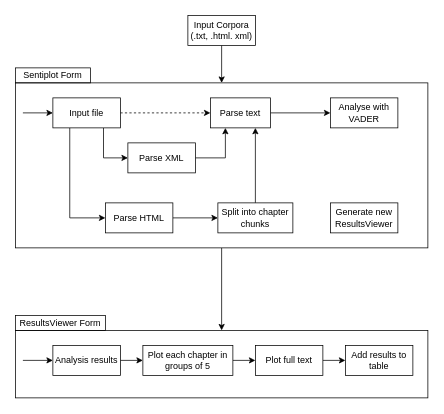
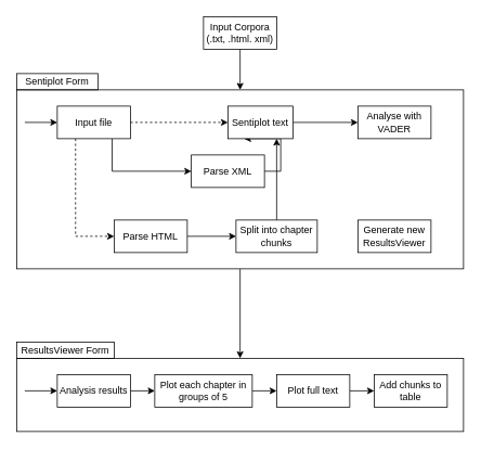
  <mxCell id="0" />
  <mxCell id="1" parent="0" />
  <mxCell id="2" style="edgeStyle=orthogonalEdgeStyle;rounded=0;orthogonalLoop=1;jettySize=auto;html=1;exitX=0.5;exitY=1;exitDx=0;exitDy=0;entryX=0.5;entryY=0;entryDx=0;entryDy=0;" parent="1" source="3" target="22" edge="1"><mxGeometry relative="1" as="geometry" /></mxCell>
  <mxCell id="3" value="" style="rounded=0;whiteSpace=wrap;html=1;" parent="1" vertex="1"><mxGeometry x="20" y="110" width="550" height="220" as="geometry" /></mxCell>
  <mxCell id="4" value="Sentiplot Form" style="text;html=1;strokeColor=#000000;fillColor=none;align=center;verticalAlign=middle;whiteSpace=wrap;rounded=0;" parent="1" vertex="1"><mxGeometry x="20" y="90" width="100" height="20" as="geometry" /></mxCell>
  <mxCell id="5" style="edgeStyle=orthogonalEdgeStyle;rounded=0;orthogonalLoop=1;jettySize=auto;html=1;exitX=1;exitY=0.5;exitDx=0;exitDy=0;entryX=0.25;entryY=1;entryDx=0;entryDy=0;" parent="1" source="6" target="10" edge="1"><mxGeometry relative="1" as="geometry" /></mxCell>
- <mxCell id="6" value="Parse XML" style="rounded=0;whiteSpace=wrap;html=1;strokeColor=#000000;" parent="1" vertex="1"><mxGeometry x="170" y="190" width="90" height="40" as="geometry" /></mxCell>
+ <mxCell id="6" value="Parse XML" style="rounded=0;whiteSpace=wrap;html=1;strokeColor=#000000;" parent="1" vertex="1"><mxGeometry x="235" y="190" width="90" height="40" as="geometry" /></mxCell>
  <mxCell id="7" style="edgeStyle=orthogonalEdgeStyle;rounded=0;orthogonalLoop=1;jettySize=auto;html=1;exitX=1;exitY=0.5;exitDx=0;exitDy=0;entryX=0;entryY=0.5;entryDx=0;entryDy=0;" parent="1" source="8" target="12" edge="1"><mxGeometry relative="1" as="geometry" /></mxCell>
  <mxCell id="8" value="Parse HTML" style="rounded=0;whiteSpace=wrap;html=1;strokeColor=#000000;" parent="1" vertex="1"><mxGeometry x="140" y="270" width="90" height="40" as="geometry" /></mxCell>
  <mxCell id="9" style="edgeStyle=orthogonalEdgeStyle;rounded=0;orthogonalLoop=1;jettySize=auto;html=1;exitX=1;exitY=0.5;exitDx=0;exitDy=0;entryX=0;entryY=0.5;entryDx=0;entryDy=0;" parent="1" source="10" target="17" edge="1"><mxGeometry relative="1" as="geometry" /></mxCell>
- <mxCell id="10" value="Parse text" style="rounded=0;whiteSpace=wrap;html=1;strokeColor=#000000;" parent="1" vertex="1"><mxGeometry x="280" y="130" width="80" height="40" as="geometry" /></mxCell>
+ <mxCell id="10" value="Sentiplot text" style="rounded=0;whiteSpace=wrap;html=1;strokeColor=#000000;" parent="1" vertex="1"><mxGeometry x="280" y="130" width="80" height="40" as="geometry" /></mxCell>
  <mxCell id="11" style="edgeStyle=orthogonalEdgeStyle;rounded=0;orthogonalLoop=1;jettySize=auto;html=1;exitX=0.5;exitY=0;exitDx=0;exitDy=0;entryX=0.75;entryY=1;entryDx=0;entryDy=0;" parent="1" source="12" target="10" edge="1"><mxGeometry relative="1" as="geometry" /></mxCell>
  <mxCell id="12" value="Split into chapter chunks" style="rounded=0;whiteSpace=wrap;html=1;strokeColor=#000000;" parent="1" vertex="1"><mxGeometry x="290" y="270" width="100" height="40" as="geometry" /></mxCell>
  <mxCell id="13" style="edgeStyle=orthogonalEdgeStyle;rounded=0;orthogonalLoop=1;jettySize=auto;html=1;exitX=0.75;exitY=1;exitDx=0;exitDy=0;entryX=0;entryY=0.5;entryDx=0;entryDy=0;" parent="1" source="16" target="6" edge="1"><mxGeometry relative="1" as="geometry" /></mxCell>
- <mxCell id="14" style="edgeStyle=orthogonalEdgeStyle;rounded=0;orthogonalLoop=1;jettySize=auto;html=1;exitX=0.25;exitY=1;exitDx=0;exitDy=0;entryX=0;entryY=0.5;entryDx=0;entryDy=0;" parent="1" source="16" target="8" edge="1"><mxGeometry relative="1" as="geometry" /></mxCell>
+ <mxCell id="14" style="edgeStyle=orthogonalEdgeStyle;rounded=0;orthogonalLoop=1;jettySize=auto;html=1;exitX=0.25;exitY=1;exitDx=0;exitDy=0;entryX=0;entryY=0.5;entryDx=0;entryDy=0;dashed=1;" parent="1" source="16" target="8" edge="1"><mxGeometry relative="1" as="geometry" /></mxCell>
  <mxCell id="15" style="edgeStyle=orthogonalEdgeStyle;rounded=0;orthogonalLoop=1;jettySize=auto;html=1;exitX=1;exitY=0.5;exitDx=0;exitDy=0;entryX=0;entryY=0.5;entryDx=0;entryDy=0;dashed=1;" parent="1" source="16" target="10" edge="1"><mxGeometry relative="1" as="geometry" /></mxCell>
  <mxCell id="16" value="Input file" style="rounded=0;whiteSpace=wrap;html=1;strokeColor=#000000;" parent="1" vertex="1"><mxGeometry x="70" y="130" width="90" height="40" as="geometry" /></mxCell>
  <mxCell id="17" value="Analyse with VADER" style="rounded=0;whiteSpace=wrap;html=1;strokeColor=#000000;" parent="1" vertex="1"><mxGeometry x="440" y="130" width="90" height="40" as="geometry" /></mxCell>
  <mxCell id="18" value="" style="endArrow=classic;html=1;entryX=0;entryY=0.5;entryDx=0;entryDy=0;" parent="1" target="16" edge="1"><mxGeometry width="50" height="50" relative="1" as="geometry"><mxPoint x="30" y="150" as="sourcePoint" /><mxPoint x="70" y="150" as="targetPoint" /></mxGeometry></mxCell>
  <mxCell id="19" value="Generate new ResultsViewer" style="rounded=0;whiteSpace=wrap;html=1;strokeColor=#000000;" parent="1" vertex="1"><mxGeometry x="440" y="270" width="90" height="40" as="geometry" /></mxCell>
  <mxCell id="20" style="edgeStyle=orthogonalEdgeStyle;rounded=0;orthogonalLoop=1;jettySize=auto;html=1;exitX=0.5;exitY=1;exitDx=0;exitDy=0;entryX=0.5;entryY=0;entryDx=0;entryDy=0;" parent="1" source="21" target="3" edge="1"><mxGeometry relative="1" as="geometry" /></mxCell>
  <mxCell id="21" value="Input Corpora (.txt, .html. xml)" style="rounded=0;whiteSpace=wrap;html=1;strokeColor=#000000;" parent="1" vertex="1"><mxGeometry x="250" y="20" width="90" height="40" as="geometry" /></mxCell>
  <mxCell id="22" value="" style="rounded=0;whiteSpace=wrap;html=1;" parent="1" vertex="1"><mxGeometry x="20" y="440" width="550" height="90" as="geometry" /></mxCell>
  <mxCell id="23" value="ResultsViewer Form" style="text;html=1;strokeColor=#000000;fillColor=none;align=center;verticalAlign=middle;whiteSpace=wrap;rounded=0;" parent="1" vertex="1"><mxGeometry x="20" y="420" width="120" height="20" as="geometry" /></mxCell>
  <mxCell id="24" style="edgeStyle=orthogonalEdgeStyle;rounded=0;orthogonalLoop=1;jettySize=auto;html=1;exitX=1;exitY=0.5;exitDx=0;exitDy=0;entryX=0;entryY=0.5;entryDx=0;entryDy=0;" parent="1" source="25" target="28" edge="1"><mxGeometry relative="1" as="geometry" /></mxCell>
  <mxCell id="25" value="Analysis results&lt;span style=&quot;color: rgba(0 , 0 , 0 , 0) ; font-family: monospace ; font-size: 0px ; white-space: nowrap&quot;&gt;%3CmxGraphModel%3E%3Croot%3E%3CmxCell%20id%3D%220%22%2F%3E%3CmxCell%20id%3D%221%22%20parent%3D%220%22%2F%3E%3CmxCell%20id%3D%222%22%20value%3D%22Input%20file%22%20style%3D%22rounded%3D0%3BwhiteSpace%3Dwrap%3Bhtml%3D1%3BstrokeColor%3D%23000000%3B%22%20vertex%3D%221%22%20parent%3D%221%22%3E%3CmxGeometry%20x%3D%22320%22%20y%3D%22560%22%20width%3D%2290%22%20height%3D%2240%22%20as%3D%22geometry%22%2F%3E%3C%2FmxCell%3E%3C%2Froot%3E%3C%2FmxGraphModel%3E&lt;/span&gt;" style="rounded=0;whiteSpace=wrap;html=1;strokeColor=#000000;" parent="1" vertex="1"><mxGeometry x="70" y="460" width="90" height="40" as="geometry" /></mxCell>
  <mxCell id="26" value="" style="endArrow=classic;html=1;entryX=0;entryY=0.5;entryDx=0;entryDy=0;" parent="1" target="25" edge="1"><mxGeometry width="50" height="50" relative="1" as="geometry"><mxPoint x="30" y="480" as="sourcePoint" /><mxPoint x="70" y="480" as="targetPoint" /></mxGeometry></mxCell>
  <mxCell id="27" style="edgeStyle=orthogonalEdgeStyle;rounded=0;orthogonalLoop=1;jettySize=auto;html=1;exitX=1;exitY=0.5;exitDx=0;exitDy=0;entryX=0;entryY=0.5;entryDx=0;entryDy=0;" parent="1" source="28" target="30" edge="1"><mxGeometry relative="1" as="geometry" /></mxCell>
  <mxCell id="28" value="Plot each chapter in groups of 5" style="rounded=0;whiteSpace=wrap;html=1;strokeColor=#000000;" parent="1" vertex="1"><mxGeometry x="190" y="460" width="120" height="40" as="geometry" /></mxCell>
  <mxCell id="29" style="edgeStyle=orthogonalEdgeStyle;rounded=0;orthogonalLoop=1;jettySize=auto;html=1;exitX=1;exitY=0.5;exitDx=0;exitDy=0;entryX=0;entryY=0.5;entryDx=0;entryDy=0;" parent="1" source="30" target="31" edge="1"><mxGeometry relative="1" as="geometry" /></mxCell>
  <mxCell id="30" value="Plot full text" style="rounded=0;whiteSpace=wrap;html=1;strokeColor=#000000;" parent="1" vertex="1"><mxGeometry x="340" y="460" width="90" height="40" as="geometry" /></mxCell>
- <mxCell id="31" value="Add results to table" style="rounded=0;whiteSpace=wrap;html=1;strokeColor=#000000;" parent="1" vertex="1"><mxGeometry x="460" y="460" width="90" height="40" as="geometry" /></mxCell>
+ <mxCell id="31" value="Add chunks to table" style="rounded=0;whiteSpace=wrap;html=1;strokeColor=#000000;" parent="1" vertex="1"><mxGeometry x="460" y="460" width="90" height="40" as="geometry" /></mxCell>
